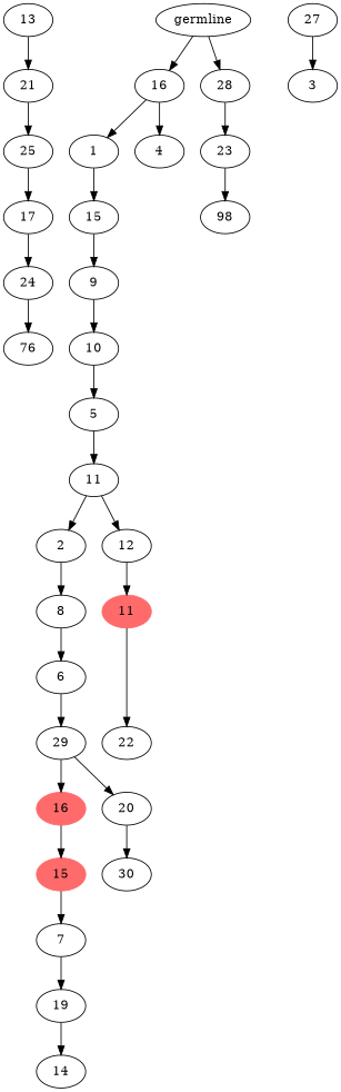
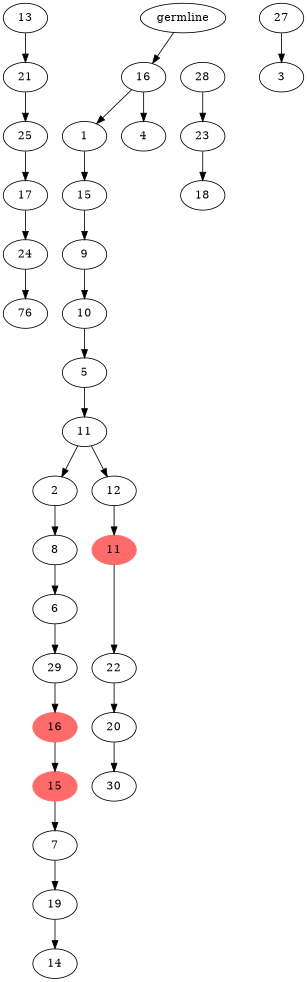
  digraph {
    n1 [label=24]
    n2 [label=76]
    n3 [label=17]
    n4 [label=25]
    n5 [label=21]
    n6 [label=13]
    n7 [label=19]
    n8 [label=14]
    n9 [label=7]
    n10 [color=indianred1 label=15 style=filled]
    n11 [color=indianred1 label=16 style=filled]
    n12 [label=29]
    n13 [label=6]
    n14 [label=8]
    n15 [label=2]
    n16 [label=20]
    n17 [label=30]
    n18 [label=22]
    n19 [color=indianred1 label=11 style=filled]
    n20 [label=12]
    n21 [label=11]
    n22 [label=5]
    n23 [label=10]
    n24 [label=9]
    n25 [label=15]
    n26 [label=1]
    n27 [label=27]
    n28 [label=3]
    n29 [label=4]
    n30 [label=16]
    n31 [label=23]
-   n32 [label=98]
+   n32 [label=18]
    n33 [label=28]
    n34 [label=germline]
    n1 -> n2
    n3 -> n1
    n4 -> n3
    n5 -> n4
    n6 -> n5
    n7 -> n8
    n9 -> n7
    n10 -> n9
    n11 -> n10
    n12 -> n11
    n13 -> n12
    n14 -> n13
    n15 -> n14
    n16 -> n17
-   n12 -> n16
+   n18 -> n16
    n19 -> n18
    n20 -> n19
    n21 -> n15
    n21 -> n20
    n22 -> n21
    n23 -> n22
    n24 -> n23
    n25 -> n24
    n26 -> n25
    n27 -> n28
    n30 -> n26
    n30 -> n29
    n31 -> n32
    n33 -> n31
    n34 -> n30
-   n34 -> n33
  }
